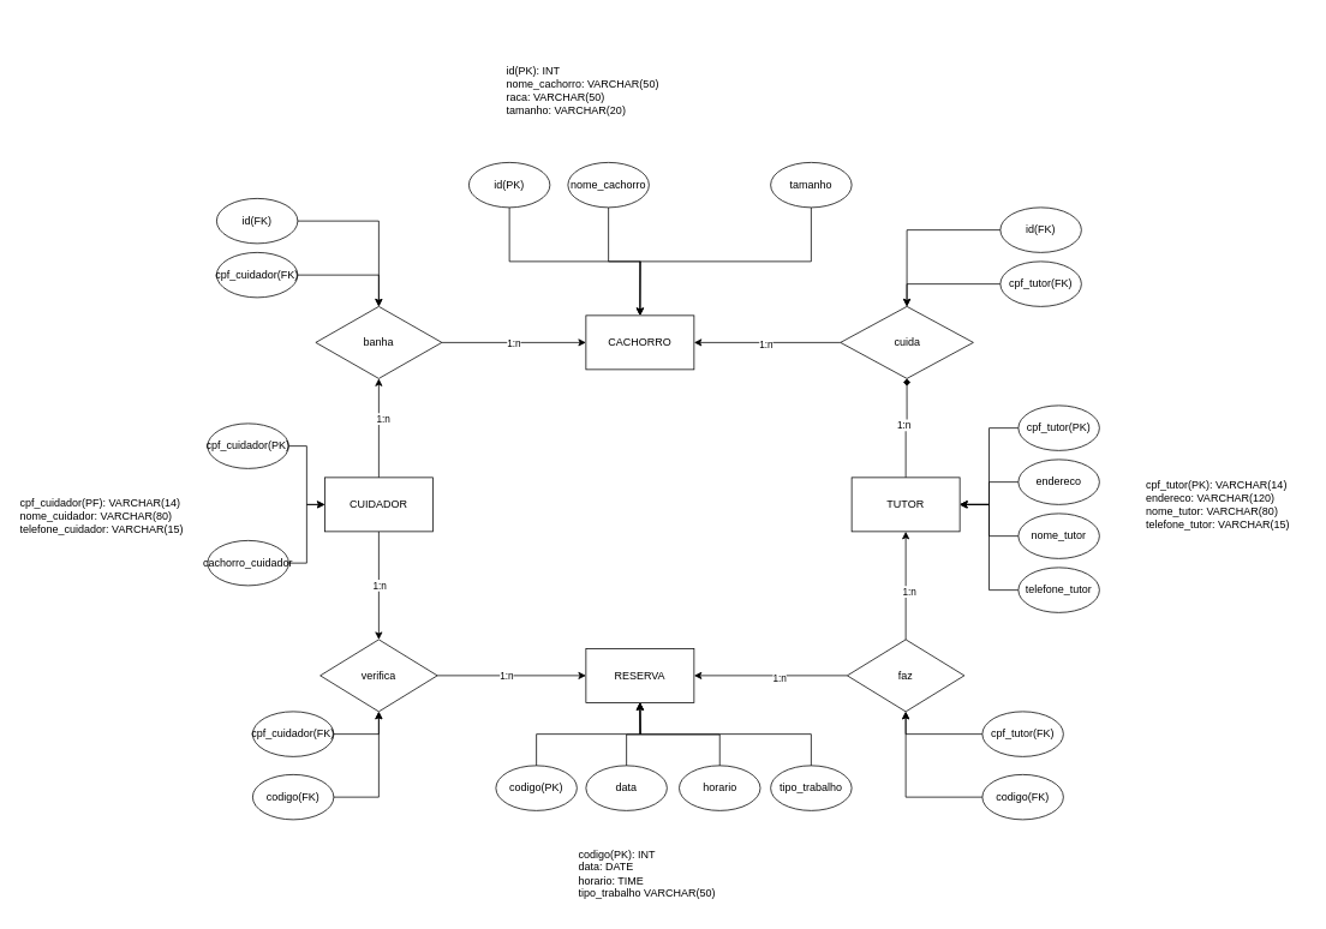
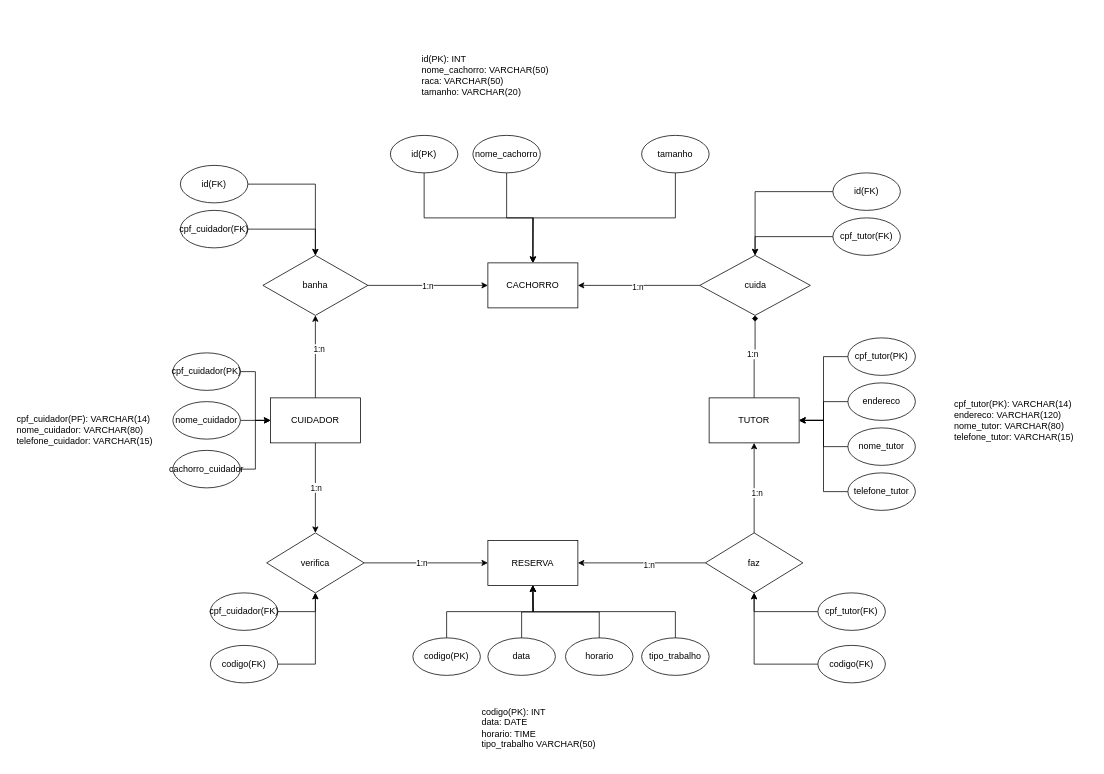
  <mxCell id="0" />
  <mxCell id="1" parent="0" />
  <mxCell id="2" value="CACHORRO" style="rounded=0;whiteSpace=wrap;html=1;" vertex="1" parent="1"><mxGeometry x="650" y="350" width="120" height="60" as="geometry" /></mxCell>
  <mxCell id="3" style="edgeStyle=orthogonalEdgeStyle;rounded=0;orthogonalLoop=1;jettySize=auto;html=1;exitX=0;exitY=0.5;exitDx=0;exitDy=0;entryX=1;entryY=0.5;entryDx=0;entryDy=0;" edge="1" parent="1" source="5" target="2"><mxGeometry relative="1" as="geometry" /></mxCell>
  <mxCell id="4" value="1:n" style="edgeLabel;html=1;align=center;verticalAlign=middle;resizable=0;points=[];" vertex="1" connectable="0" parent="3"><mxGeometry x="0.019" y="2" relative="1" as="geometry"><mxPoint as="offset" /></mxGeometry></mxCell>
  <mxCell id="5" value="cuida" style="rhombus;whiteSpace=wrap;html=1;" vertex="1" parent="1"><mxGeometry x="932.5" y="340" width="147.5" height="80" as="geometry" /></mxCell>
  <mxCell id="6" style="edgeStyle=orthogonalEdgeStyle;rounded=0;orthogonalLoop=1;jettySize=auto;html=1;exitX=1;exitY=0.5;exitDx=0;exitDy=0;entryX=0;entryY=0.5;entryDx=0;entryDy=0;" edge="1" parent="1" source="8" target="2"><mxGeometry relative="1" as="geometry" /></mxCell>
  <mxCell id="7" value="1:n" style="edgeLabel;html=1;align=center;verticalAlign=middle;resizable=0;points=[];" vertex="1" connectable="0" parent="6"><mxGeometry x="0.193" y="-6" relative="1" as="geometry"><mxPoint x="-16" y="-6" as="offset" /></mxGeometry></mxCell>
  <mxCell id="8" value="banha" style="rhombus;whiteSpace=wrap;html=1;" vertex="1" parent="1"><mxGeometry x="350" y="340" width="140" height="80" as="geometry" /></mxCell>
  <mxCell id="9" value="RESERVA" style="rounded=0;whiteSpace=wrap;html=1;" vertex="1" parent="1"><mxGeometry x="650" y="720" width="120" height="60" as="geometry" /></mxCell>
  <mxCell id="10" style="edgeStyle=orthogonalEdgeStyle;rounded=0;orthogonalLoop=1;jettySize=auto;html=1;exitX=0.5;exitY=0;exitDx=0;exitDy=0;entryX=0.5;entryY=1;entryDx=0;entryDy=0;" edge="1" parent="1" source="14" target="25"><mxGeometry relative="1" as="geometry" /></mxCell>
  <mxCell id="11" value="1:n" style="edgeLabel;html=1;align=center;verticalAlign=middle;resizable=0;points=[];" vertex="1" connectable="0" parent="10"><mxGeometry x="-0.081" y="-3" relative="1" as="geometry"><mxPoint y="1" as="offset" /></mxGeometry></mxCell>
  <mxCell id="12" style="edgeStyle=orthogonalEdgeStyle;rounded=0;orthogonalLoop=1;jettySize=auto;html=1;exitX=0;exitY=0.5;exitDx=0;exitDy=0;entryX=1;entryY=0.5;entryDx=0;entryDy=0;" edge="1" parent="1" source="14" target="9"><mxGeometry relative="1" as="geometry" /></mxCell>
  <mxCell id="13" value="1:n" style="edgeLabel;html=1;align=center;verticalAlign=middle;resizable=0;points=[];" vertex="1" connectable="0" parent="12"><mxGeometry x="-0.106" y="2" relative="1" as="geometry"><mxPoint as="offset" /></mxGeometry></mxCell>
  <mxCell id="14" value="faz" style="rhombus;whiteSpace=wrap;html=1;" vertex="1" parent="1"><mxGeometry x="940" y="710" width="130" height="80" as="geometry" /></mxCell>
  <mxCell id="15" style="edgeStyle=orthogonalEdgeStyle;rounded=0;orthogonalLoop=1;jettySize=auto;html=1;exitX=1;exitY=0.5;exitDx=0;exitDy=0;entryX=0;entryY=0.5;entryDx=0;entryDy=0;" edge="1" parent="1" source="17" target="9"><mxGeometry relative="1" as="geometry" /></mxCell>
  <mxCell id="16" value="1:n" style="edgeLabel;html=1;align=center;verticalAlign=middle;resizable=0;points=[];" vertex="1" connectable="0" parent="15"><mxGeometry x="-0.077" y="1" relative="1" as="geometry"><mxPoint as="offset" /></mxGeometry></mxCell>
  <mxCell id="17" value="verifica" style="rhombus;whiteSpace=wrap;html=1;" vertex="1" parent="1"><mxGeometry x="355" y="710" width="130" height="80" as="geometry" /></mxCell>
  <mxCell id="18" style="edgeStyle=orthogonalEdgeStyle;rounded=0;orthogonalLoop=1;jettySize=auto;html=1;exitX=0.5;exitY=1;exitDx=0;exitDy=0;entryX=0.5;entryY=0;entryDx=0;entryDy=0;" edge="1" parent="1" source="22" target="17"><mxGeometry relative="1" as="geometry" /></mxCell>
  <mxCell id="19" value="1:n" style="edgeLabel;html=1;align=center;verticalAlign=middle;resizable=0;points=[];" vertex="1" connectable="0" parent="18"><mxGeometry x="-0.038" relative="1" as="geometry"><mxPoint y="1" as="offset" /></mxGeometry></mxCell>
  <mxCell id="20" style="edgeStyle=orthogonalEdgeStyle;rounded=0;orthogonalLoop=1;jettySize=auto;html=1;exitX=0.5;exitY=0;exitDx=0;exitDy=0;entryX=0.5;entryY=1;entryDx=0;entryDy=0;" edge="1" parent="1" source="22" target="8"><mxGeometry relative="1" as="geometry" /></mxCell>
  <mxCell id="21" value="1:n" style="edgeLabel;html=1;align=center;verticalAlign=middle;resizable=0;points=[];" vertex="1" connectable="0" parent="20"><mxGeometry x="0.21" y="-4" relative="1" as="geometry"><mxPoint y="1" as="offset" /></mxGeometry></mxCell>
  <mxCell id="22" value="CUIDADOR" style="rounded=0;whiteSpace=wrap;html=1;" vertex="1" parent="1"><mxGeometry x="360" y="530" width="120" height="60" as="geometry" /></mxCell>
  <mxCell id="23" style="edgeStyle=orthogonalEdgeStyle;rounded=0;orthogonalLoop=1;jettySize=auto;html=1;exitX=0.5;exitY=0;exitDx=0;exitDy=0;entryX=0.5;entryY=1;entryDx=0;entryDy=0;endArrow=diamond;" edge="1" parent="1" source="25" target="5"><mxGeometry relative="1" as="geometry" /></mxCell>
  <mxCell id="24" value="1:n" style="edgeLabel;html=1;align=center;verticalAlign=middle;resizable=0;points=[];" vertex="1" connectable="0" parent="23"><mxGeometry x="0.091" y="4" relative="1" as="geometry"><mxPoint y="1" as="offset" /></mxGeometry></mxCell>
  <mxCell id="25" value="TUTOR" style="rounded=0;whiteSpace=wrap;html=1;" vertex="1" parent="1"><mxGeometry x="945" y="530" width="120" height="60" as="geometry" /></mxCell>
  <mxCell id="26" style="edgeStyle=orthogonalEdgeStyle;rounded=0;orthogonalLoop=1;jettySize=auto;html=1;exitX=1;exitY=0.5;exitDx=0;exitDy=0;entryX=0.5;entryY=0;entryDx=0;entryDy=0;" edge="1" parent="1" source="27" target="8"><mxGeometry relative="1" as="geometry" /></mxCell>
  <mxCell id="27" value="cpf_cuidador(FK)" style="ellipse;whiteSpace=wrap;html=1;" vertex="1" parent="1"><mxGeometry x="240" y="280" width="90" height="50" as="geometry" /></mxCell>
  <mxCell id="28" style="edgeStyle=orthogonalEdgeStyle;rounded=0;orthogonalLoop=1;jettySize=auto;html=1;exitX=1;exitY=0.5;exitDx=0;exitDy=0;entryX=0.5;entryY=0;entryDx=0;entryDy=0;" edge="1" parent="1" source="29" target="8"><mxGeometry relative="1" as="geometry" /></mxCell>
  <mxCell id="29" value="id(FK)" style="ellipse;whiteSpace=wrap;html=1;" vertex="1" parent="1"><mxGeometry x="240" y="220" width="90" height="50" as="geometry" /></mxCell>
  <mxCell id="30" style="edgeStyle=orthogonalEdgeStyle;rounded=0;orthogonalLoop=1;jettySize=auto;html=1;exitX=0.5;exitY=1;exitDx=0;exitDy=0;" edge="1" parent="1" source="31"><mxGeometry relative="1" as="geometry"><mxPoint x="710" y="350" as="targetPoint" /></mxGeometry></mxCell>
  <mxCell id="31" value="nome_cachorro" style="ellipse;whiteSpace=wrap;html=1;" vertex="1" parent="1"><mxGeometry x="630" y="180" width="90" height="50" as="geometry" /></mxCell>
  <mxCell id="32" style="edgeStyle=orthogonalEdgeStyle;rounded=0;orthogonalLoop=1;jettySize=auto;html=1;exitX=0.5;exitY=1;exitDx=0;exitDy=0;entryX=0.5;entryY=0;entryDx=0;entryDy=0;" edge="1" parent="1" source="33" target="2"><mxGeometry relative="1" as="geometry" /></mxCell>
  <mxCell id="33" value="id(PK)" style="ellipse;whiteSpace=wrap;html=1;" vertex="1" parent="1"><mxGeometry x="520" y="180" width="90" height="50" as="geometry" /></mxCell>
  <mxCell id="34" style="edgeStyle=orthogonalEdgeStyle;rounded=0;orthogonalLoop=1;jettySize=auto;html=1;exitX=0.5;exitY=1;exitDx=0;exitDy=0;entryX=0.5;entryY=0;entryDx=0;entryDy=0;" edge="1" parent="1" source="35" target="2"><mxGeometry relative="1" as="geometry" /></mxCell>
  <mxCell id="35" value="tamanho" style="ellipse;whiteSpace=wrap;html=1;" vertex="1" parent="1"><mxGeometry x="855" y="180" width="90" height="50" as="geometry" /></mxCell>
  <mxCell id="36" style="edgeStyle=orthogonalEdgeStyle;rounded=0;orthogonalLoop=1;jettySize=auto;html=1;exitX=0;exitY=0.5;exitDx=0;exitDy=0;entryX=0.5;entryY=0;entryDx=0;entryDy=0;" edge="1" parent="1" source="37" target="5"><mxGeometry relative="1" as="geometry" /></mxCell>
  <mxCell id="37" value="id(FK)" style="ellipse;whiteSpace=wrap;html=1;" vertex="1" parent="1"><mxGeometry x="1110" y="230" width="90" height="50" as="geometry" /></mxCell>
  <mxCell id="38" style="edgeStyle=orthogonalEdgeStyle;rounded=0;orthogonalLoop=1;jettySize=auto;html=1;exitX=0;exitY=0.5;exitDx=0;exitDy=0;entryX=0.5;entryY=0;entryDx=0;entryDy=0;" edge="1" parent="1" source="39" target="5"><mxGeometry relative="1" as="geometry" /></mxCell>
  <mxCell id="39" value="cpf_tutor(FK)" style="ellipse;whiteSpace=wrap;html=1;" vertex="1" parent="1"><mxGeometry x="1110" y="290" width="90" height="50" as="geometry" /></mxCell>
  <mxCell id="40" style="edgeStyle=orthogonalEdgeStyle;rounded=0;orthogonalLoop=1;jettySize=auto;html=1;exitX=0;exitY=0.5;exitDx=0;exitDy=0;entryX=1;entryY=0.5;entryDx=0;entryDy=0;" edge="1" parent="1" source="41" target="25"><mxGeometry relative="1" as="geometry" /></mxCell>
  <mxCell id="41" value="cpf_tutor(PK)" style="ellipse;whiteSpace=wrap;html=1;" vertex="1" parent="1"><mxGeometry x="1130" y="450" width="90" height="50" as="geometry" /></mxCell>
  <mxCell id="42" style="edgeStyle=orthogonalEdgeStyle;rounded=0;orthogonalLoop=1;jettySize=auto;html=1;exitX=0;exitY=0.5;exitDx=0;exitDy=0;entryX=1;entryY=0.5;entryDx=0;entryDy=0;" edge="1" parent="1" source="43" target="25"><mxGeometry relative="1" as="geometry" /></mxCell>
  <mxCell id="43" value="endereco" style="ellipse;whiteSpace=wrap;html=1;" vertex="1" parent="1"><mxGeometry x="1130" y="510" width="90" height="50" as="geometry" /></mxCell>
  <mxCell id="44" style="edgeStyle=orthogonalEdgeStyle;rounded=0;orthogonalLoop=1;jettySize=auto;html=1;exitX=0;exitY=0.5;exitDx=0;exitDy=0;entryX=1;entryY=0.5;entryDx=0;entryDy=0;" edge="1" parent="1" source="45" target="25"><mxGeometry relative="1" as="geometry" /></mxCell>
  <mxCell id="45" value="telefone_tutor" style="ellipse;whiteSpace=wrap;html=1;" vertex="1" parent="1"><mxGeometry x="1130" y="630" width="90" height="50" as="geometry" /></mxCell>
  <mxCell id="46" style="edgeStyle=orthogonalEdgeStyle;rounded=0;orthogonalLoop=1;jettySize=auto;html=1;exitX=0;exitY=0.5;exitDx=0;exitDy=0;entryX=1;entryY=0.5;entryDx=0;entryDy=0;" edge="1" parent="1" source="47" target="25"><mxGeometry relative="1" as="geometry" /></mxCell>
  <mxCell id="47" value="nome_tutor" style="ellipse;whiteSpace=wrap;html=1;" vertex="1" parent="1"><mxGeometry x="1130" y="570" width="90" height="50" as="geometry" /></mxCell>
  <mxCell id="48" style="edgeStyle=orthogonalEdgeStyle;rounded=0;orthogonalLoop=1;jettySize=auto;html=1;exitX=0;exitY=0.5;exitDx=0;exitDy=0;entryX=0.5;entryY=1;entryDx=0;entryDy=0;" edge="1" parent="1" source="49" target="14"><mxGeometry relative="1" as="geometry" /></mxCell>
  <mxCell id="49" value="cpf_tutor(FK)" style="ellipse;whiteSpace=wrap;html=1;" vertex="1" parent="1"><mxGeometry x="1090" y="790" width="90" height="50" as="geometry" /></mxCell>
  <mxCell id="50" style="edgeStyle=orthogonalEdgeStyle;rounded=0;orthogonalLoop=1;jettySize=auto;html=1;exitX=0;exitY=0.5;exitDx=0;exitDy=0;entryX=0.5;entryY=1;entryDx=0;entryDy=0;" edge="1" parent="1" source="51" target="14"><mxGeometry relative="1" as="geometry" /></mxCell>
  <mxCell id="51" value="codigo(FK)" style="ellipse;whiteSpace=wrap;html=1;" vertex="1" parent="1"><mxGeometry x="1090" y="860" width="90" height="50" as="geometry" /></mxCell>
  <mxCell id="52" style="edgeStyle=orthogonalEdgeStyle;rounded=0;orthogonalLoop=1;jettySize=auto;html=1;exitX=0.5;exitY=0;exitDx=0;exitDy=0;" edge="1" parent="1" source="53"><mxGeometry relative="1" as="geometry"><mxPoint x="710" y="780" as="targetPoint" /></mxGeometry></mxCell>
  <mxCell id="53" value="data" style="ellipse;whiteSpace=wrap;html=1;" vertex="1" parent="1"><mxGeometry x="650" y="850" width="90" height="50" as="geometry" /></mxCell>
  <mxCell id="54" style="edgeStyle=orthogonalEdgeStyle;rounded=0;orthogonalLoop=1;jettySize=auto;html=1;exitX=0.5;exitY=0;exitDx=0;exitDy=0;" edge="1" parent="1" source="55"><mxGeometry relative="1" as="geometry"><mxPoint x="710" y="780" as="targetPoint" /></mxGeometry></mxCell>
  <mxCell id="55" value="horario" style="ellipse;whiteSpace=wrap;html=1;" vertex="1" parent="1"><mxGeometry x="753.5" y="850" width="90" height="50" as="geometry" /></mxCell>
  <mxCell id="56" style="edgeStyle=orthogonalEdgeStyle;rounded=0;orthogonalLoop=1;jettySize=auto;html=1;exitX=0.5;exitY=0;exitDx=0;exitDy=0;entryX=0.5;entryY=1;entryDx=0;entryDy=0;" edge="1" parent="1" source="57" target="9"><mxGeometry relative="1" as="geometry" /></mxCell>
  <mxCell id="57" value="codigo(PK)" style="ellipse;whiteSpace=wrap;html=1;" vertex="1" parent="1"><mxGeometry x="550" y="850" width="90" height="50" as="geometry" /></mxCell>
  <mxCell id="58" style="edgeStyle=orthogonalEdgeStyle;rounded=0;orthogonalLoop=1;jettySize=auto;html=1;exitX=0.5;exitY=0;exitDx=0;exitDy=0;entryX=0.5;entryY=1;entryDx=0;entryDy=0;" edge="1" parent="1" source="59" target="9"><mxGeometry relative="1" as="geometry" /></mxCell>
  <mxCell id="59" value="tipo_trabalho" style="ellipse;whiteSpace=wrap;html=1;" vertex="1" parent="1"><mxGeometry x="855" y="850" width="90" height="50" as="geometry" /></mxCell>
  <mxCell id="60" style="edgeStyle=orthogonalEdgeStyle;rounded=0;orthogonalLoop=1;jettySize=auto;html=1;exitX=1;exitY=0.5;exitDx=0;exitDy=0;entryX=0.5;entryY=1;entryDx=0;entryDy=0;" edge="1" parent="1" source="61" target="17"><mxGeometry relative="1" as="geometry" /></mxCell>
  <mxCell id="61" value="cpf_cuidador(FK)" style="ellipse;whiteSpace=wrap;html=1;" vertex="1" parent="1"><mxGeometry x="280" y="790" width="90" height="50" as="geometry" /></mxCell>
  <mxCell id="62" style="edgeStyle=orthogonalEdgeStyle;rounded=0;orthogonalLoop=1;jettySize=auto;html=1;exitX=1;exitY=0.5;exitDx=0;exitDy=0;entryX=0.5;entryY=1;entryDx=0;entryDy=0;" edge="1" parent="1" source="63" target="17"><mxGeometry relative="1" as="geometry" /></mxCell>
  <mxCell id="63" value="codigo(FK)" style="ellipse;whiteSpace=wrap;html=1;" vertex="1" parent="1"><mxGeometry x="280" y="860" width="90" height="50" as="geometry" /></mxCell>
+ <mxCell id="64" style="edgeStyle=orthogonalEdgeStyle;rounded=0;orthogonalLoop=1;jettySize=auto;html=1;exitX=1;exitY=0.5;exitDx=0;exitDy=0;entryX=0;entryY=0.5;entryDx=0;entryDy=0;" edge="1" parent="1" source="65" target="22"><mxGeometry relative="1" as="geometry" /></mxCell>
+ <mxCell id="65" value="nome_cuidador" style="ellipse;whiteSpace=wrap;html=1;" vertex="1" parent="1"><mxGeometry x="230" y="535" width="90" height="50" as="geometry" /></mxCell>
  <mxCell id="66" style="edgeStyle=orthogonalEdgeStyle;rounded=0;orthogonalLoop=1;jettySize=auto;html=1;exitX=1;exitY=0.5;exitDx=0;exitDy=0;entryX=0;entryY=0.5;entryDx=0;entryDy=0;" edge="1" parent="1" source="67" target="22"><mxGeometry relative="1" as="geometry" /></mxCell>
  <mxCell id="67" value="cpf_cuidador(PK)" style="ellipse;whiteSpace=wrap;html=1;" vertex="1" parent="1"><mxGeometry x="230" y="470" width="90" height="50" as="geometry" /></mxCell>
  <mxCell id="68" style="edgeStyle=orthogonalEdgeStyle;rounded=0;orthogonalLoop=1;jettySize=auto;html=1;exitX=1;exitY=0.5;exitDx=0;exitDy=0;entryX=0;entryY=0.5;entryDx=0;entryDy=0;" edge="1" parent="1" source="69" target="22"><mxGeometry relative="1" as="geometry" /></mxCell>
  <mxCell id="69" value="cachorro_cuidador" style="ellipse;whiteSpace=wrap;html=1;" vertex="1" parent="1"><mxGeometry x="230" y="600" width="90" height="50" as="geometry" /></mxCell>
  <mxCell id="70" value="&lt;h1 style=&quot;margin-top: 0px;&quot;&gt;&lt;br&gt;&lt;/h1&gt;&lt;div&gt;id(PK): INT&lt;/div&gt;&lt;div&gt;nome_cachorro: VARCHAR(50)&lt;/div&gt;&lt;div&gt;raca:&amp;nbsp;&lt;span style=&quot;background-color: transparent; color: light-dark(rgb(0, 0, 0), rgb(255, 255, 255));&quot;&gt;VARCHAR(50)&lt;/span&gt;&lt;/div&gt;&lt;div&gt;tamanho:&amp;nbsp;&lt;span style=&quot;background-color: transparent; color: light-dark(rgb(0, 0, 0), rgb(255, 255, 255));&quot;&gt;VARCHAR(20)&lt;/span&gt;&lt;/div&gt;" style="text;html=1;whiteSpace=wrap;overflow=hidden;rounded=0;" vertex="1" parent="1"><mxGeometry x="560" y="20" width="350" height="130" as="geometry" /></mxCell>
  <mxCell id="71" value="&lt;h1 style=&quot;margin-top: 0px;&quot;&gt;&lt;br&gt;&lt;/h1&gt;&lt;div&gt;cpf_cuidador(PF):&amp;nbsp;&lt;span style=&quot;background-color: transparent; color: light-dark(rgb(0, 0, 0), rgb(255, 255, 255));&quot;&gt;VARCHAR(14)&lt;/span&gt;&lt;/div&gt;&lt;div&gt;nome_cuidador:&amp;nbsp;&lt;span style=&quot;background-color: transparent; color: light-dark(rgb(0, 0, 0), rgb(255, 255, 255));&quot;&gt;VARCHAR(80)&lt;/span&gt;&lt;/div&gt;&lt;div&gt;telefone_cuidador:&amp;nbsp;&lt;span style=&quot;background-color: transparent; color: light-dark(rgb(0, 0, 0), rgb(255, 255, 255));&quot;&gt;VARCHAR(15)&amp;nbsp;&lt;/span&gt;&lt;/div&gt;" style="text;html=1;whiteSpace=wrap;overflow=hidden;rounded=0;" vertex="1" parent="1"><mxGeometry x="20" y="500" width="190" height="120" as="geometry" /></mxCell>
  <mxCell id="72" value="&lt;h1 style=&quot;margin-top: 0px;&quot;&gt;&lt;br&gt;&lt;/h1&gt;&lt;div&gt;codigo(PK): INT&lt;/div&gt;&lt;div&gt;data: DATE&lt;/div&gt;&lt;div&gt;horario: TIME&lt;/div&gt;&lt;div&gt;tipo_trabalho&amp;nbsp;&lt;span style=&quot;background-color: transparent; color: light-dark(rgb(0, 0, 0), rgb(255, 255, 255));&quot;&gt;VARCHAR(50)&lt;/span&gt;&lt;/div&gt;" style="text;html=1;whiteSpace=wrap;overflow=hidden;rounded=0;" vertex="1" parent="1"><mxGeometry x="640" y="890" width="180" height="120" as="geometry" /></mxCell>
  <mxCell id="73" value="&lt;h1 style=&quot;margin-top: 0px;&quot;&gt;&lt;br&gt;&lt;/h1&gt;&lt;div&gt;cpf_tutor(PK):&amp;nbsp;&lt;span style=&quot;background-color: transparent; color: light-dark(rgb(0, 0, 0), rgb(255, 255, 255));&quot;&gt;VARCHAR(14)&lt;/span&gt;&lt;/div&gt;&lt;div&gt;endereco:&amp;nbsp;&lt;span style=&quot;background-color: transparent; color: light-dark(rgb(0, 0, 0), rgb(255, 255, 255));&quot;&gt;VARCHAR(120)&lt;/span&gt;&lt;/div&gt;&lt;div&gt;nome_tutor:&amp;nbsp;&lt;span style=&quot;background-color: transparent; color: light-dark(rgb(0, 0, 0), rgb(255, 255, 255));&quot;&gt;VARCHAR(80)&lt;/span&gt;&lt;/div&gt;&lt;div&gt;telefone_tutor:&amp;nbsp;&lt;span style=&quot;background-color: transparent; color: light-dark(rgb(0, 0, 0), rgb(255, 255, 255));&quot;&gt;VARCHAR(15)&lt;/span&gt;&lt;/div&gt;&lt;div&gt;&lt;br&gt;&lt;/div&gt;" style="text;html=1;whiteSpace=wrap;overflow=hidden;rounded=0;" vertex="1" parent="1"><mxGeometry x="1270" y="480" width="180" height="120" as="geometry" /></mxCell>
